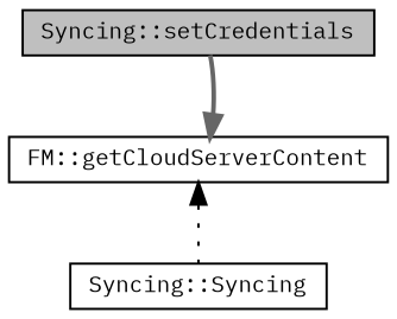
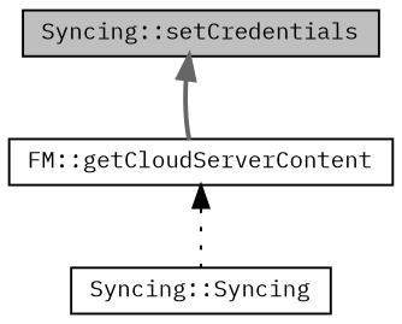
  digraph {
    fontname="IBM Plex Mono"
    rankdir=TB
    node [color=black fillcolor=white fontname="IBM Plex Mono" fontsize=10 shape=record style=filled]
    edge [dir=back fontname="IBM Plex Mono" fontsize=10 labelfontname=Helvetica labelfontsize=10]
    n1 [fillcolor=grey75 fontcolor=black height=0.2 label="Syncing::setCredentials" width=0.4]
    n2 [height=0.2 label="FM::getCloudServerContent" width=0.4]
    n3 [height=0.2 label="Syncing::Syncing" width=0.4]
-   n2 -> n1 [color=gray40 style=bold]
+   n1 -> n2 [color=gray40 style=bold]
    n2 -> n3 [color=black style=dotted]
  }
